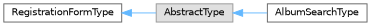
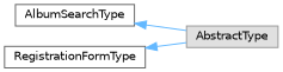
  digraph {
    rankdir=LR
    node [color=grey40 fillcolor=white fontname=Helvetica fontsize=10 shape=box style=filled]
    edge [color=steelblue1 dir=back fontname=Helvetica fontsize=10 labelfontname=Helvetica labelfontsize=10 style=solid]
    n1 [color=grey60 fillcolor="#E0E0E0" height=0.2 label=AbstractType width=0.4]
    n2 [height=0.2 label=AlbumSearchType width=0.4]
    n3 [height=0.2 label=RegistrationFormType width=0.4]
-   n1 -> n2
+   n2 -> n1
    n3 -> n1
  }
